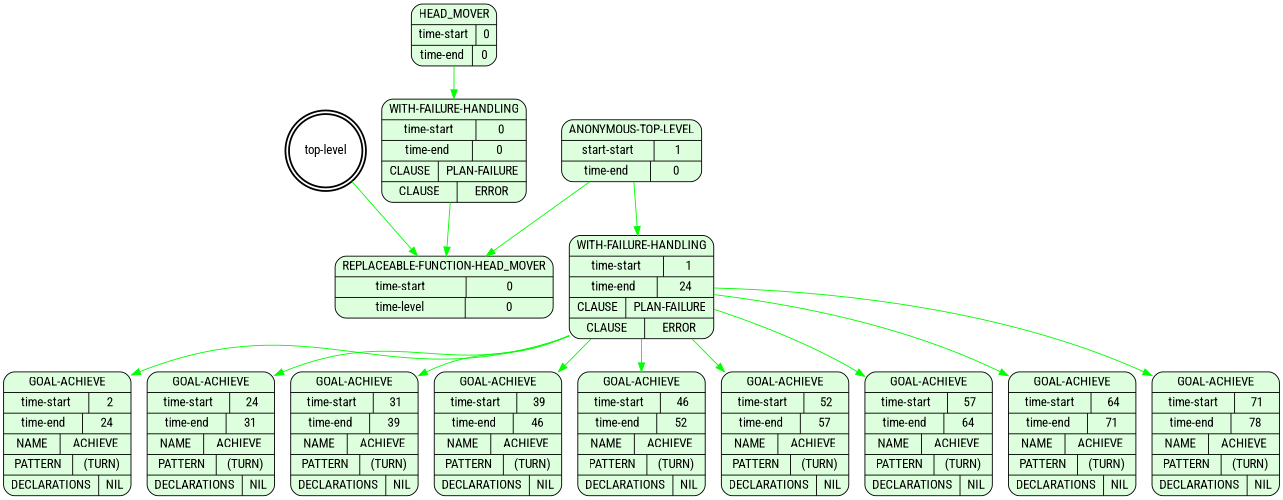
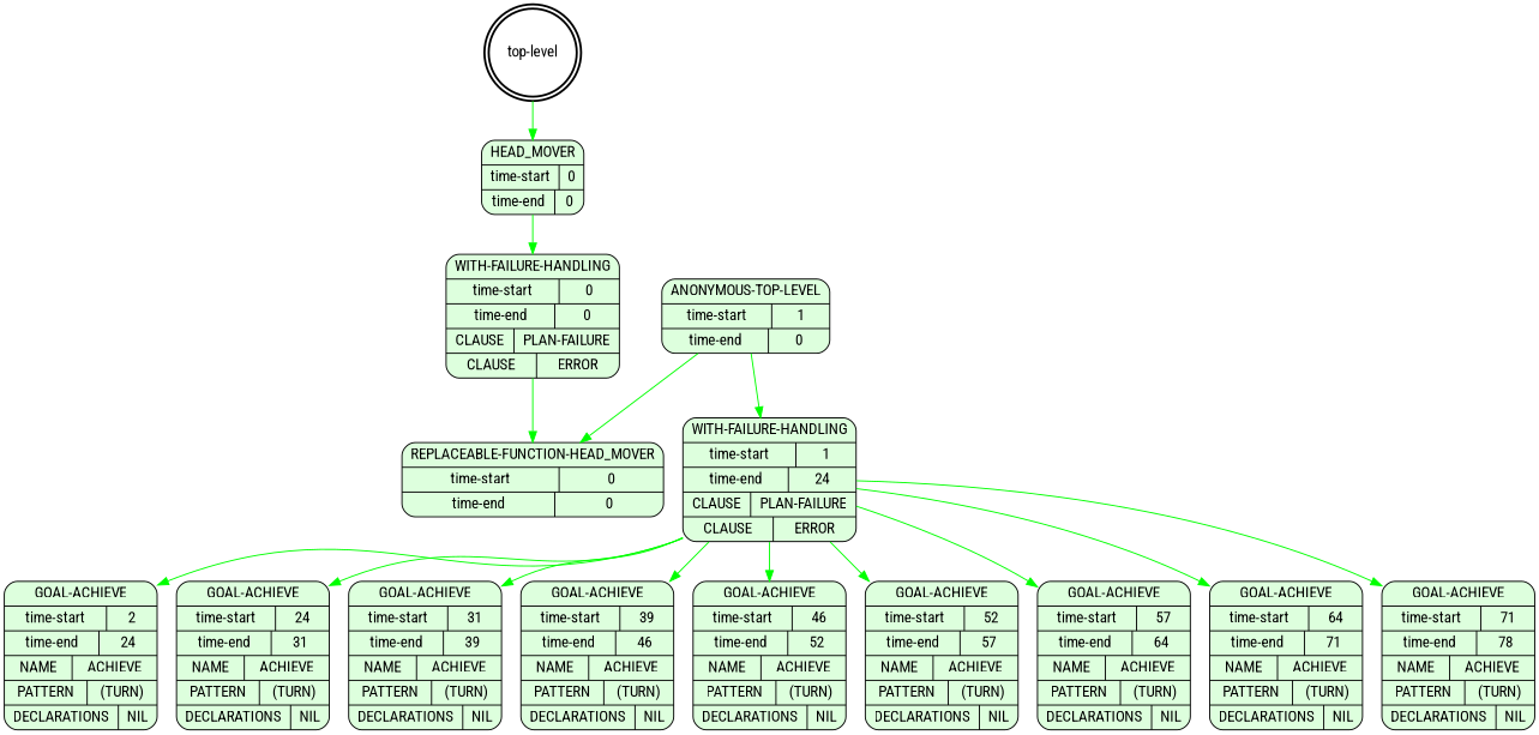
  digraph {
    fontname="Roboto Condensed"
    node [fontname="Roboto Condensed" shape=Mrecord style=filled fillcolor="#ddffdd"]
    edge [color=green fontname="Roboto Condensed"]
    n1 [label="top-level" shape=doublecircle style=bold fillcolor=""]
    n2 [label="{HEAD_MOVER|{time-start | 0}|{time-end | 0}}"]
    n3 [label="{WITH-FAILURE-HANDLING|{time-start | 0}|{time-end | 0}|{CLAUSE | PLAN-FAILURE}|{CLAUSE | ERROR}}"]
-   n4 [label="{REPLACEABLE-FUNCTION-HEAD_MOVER|{time-start | 0}|{time-level | 0}}"]
-   n5 [label="{ANONYMOUS-TOP-LEVEL|{start-start | 1}|{time-end | 0}}"]
+   n4 [label="{REPLACEABLE-FUNCTION-HEAD_MOVER|{time-start | 0}|{time-end | 0}}"]
+   n5 [label="{ANONYMOUS-TOP-LEVEL|{time-start | 1}|{time-end | 0}}"]
    n6 [label="{WITH-FAILURE-HANDLING|{time-start | 1}|{time-end | 24}|{CLAUSE | PLAN-FAILURE}|{CLAUSE | ERROR}}"]
    n7 [label="{GOAL-ACHIEVE|{time-start | 2}|{time-end | 24}|{NAME | ACHIEVE}|{PATTERN | (TURN)}|{DECLARATIONS | NIL}}"]
    n8 [label="{GOAL-ACHIEVE|{time-start | 24}|{time-end | 31}|{NAME | ACHIEVE}|{PATTERN | (TURN)}|{DECLARATIONS | NIL}}"]
    n9 [label="{GOAL-ACHIEVE|{time-start | 31}|{time-end | 39}|{NAME | ACHIEVE}|{PATTERN | (TURN)}|{DECLARATIONS | NIL}}"]
    n10 [label="{GOAL-ACHIEVE|{time-start | 39}|{time-end | 46}|{NAME | ACHIEVE}|{PATTERN | (TURN)}|{DECLARATIONS | NIL}}"]
    n11 [label="{GOAL-ACHIEVE|{time-start | 46}|{time-end | 52}|{NAME | ACHIEVE}|{PATTERN | (TURN)}|{DECLARATIONS | NIL}}"]
    n12 [label="{GOAL-ACHIEVE|{time-start | 52}|{time-end | 57}|{NAME | ACHIEVE}|{PATTERN | (TURN)}|{DECLARATIONS | NIL}}"]
    n13 [label="{GOAL-ACHIEVE|{time-start | 57}|{time-end | 64}|{NAME | ACHIEVE}|{PATTERN | (TURN)}|{DECLARATIONS | NIL}}"]
    n14 [label="{GOAL-ACHIEVE|{time-start | 64}|{time-end | 71}|{NAME | ACHIEVE}|{PATTERN | (TURN)}|{DECLARATIONS | NIL}}"]
    n15 [label="{GOAL-ACHIEVE|{time-start | 71}|{time-end | 78}|{NAME | ACHIEVE}|{PATTERN | (TURN)}|{DECLARATIONS | NIL}}"]
-   n1 -> n4
+   n1 -> n2
    n2 -> n3
    n3 -> n4
    n5 -> n4
    n5 -> n6
    n6 -> n7
    n6 -> n8
    n6 -> n9
    n6 -> n10
    n6 -> n11
    n6 -> n12
    n6 -> n13
    n6 -> n14
    n6 -> n15
  }
